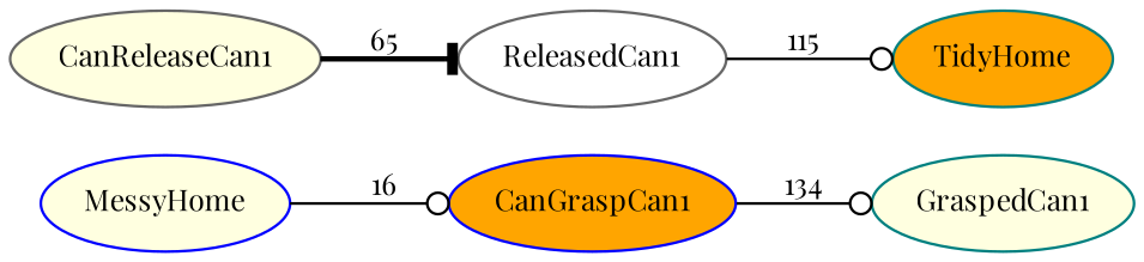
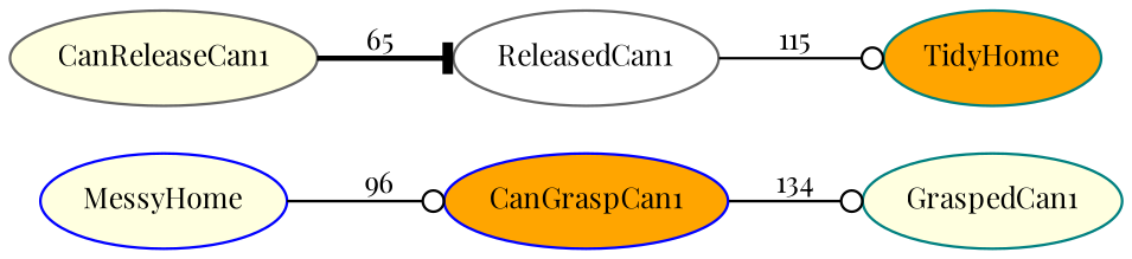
  digraph {
    fontname="Playfair Display"
    rankdir=LR
    node [color=blue fillcolor=lightyellow fontname="Playfair Display" fontsize=11 style=filled]
    edge [arrowhead=odot fontname="Playfair Display" fontsize=11 style=solid]
    n1 [label=MessyHome]
    n2 [fillcolor=orange label=CanGraspCan1]
    n3 [color=teal label=GraspedCan1]
    n4 [color=gray40 label=CanReleaseCan1]
    n5 [color=gray40 fillcolor=white label=ReleasedCan1]
    n6 [color=teal fillcolor=orange label=TidyHome]
-   n1 -> n2 [label=16]
+   n1 -> n2 [label=96]
    n2 -> n3 [label=134]
    n4 -> n5 [arrowhead=tee label=65 style=bold]
    n5 -> n6 [label=115]
  }
